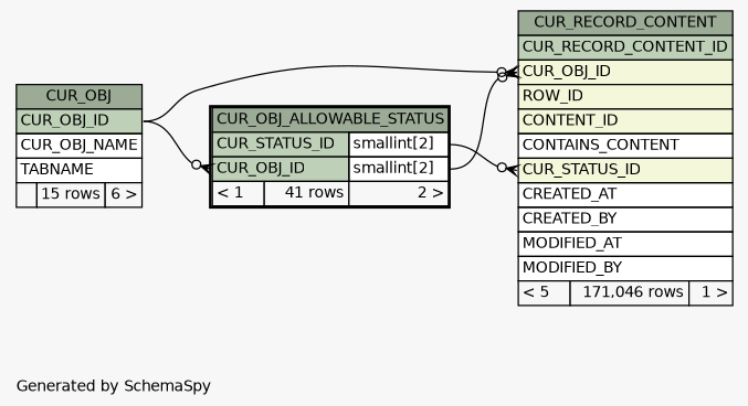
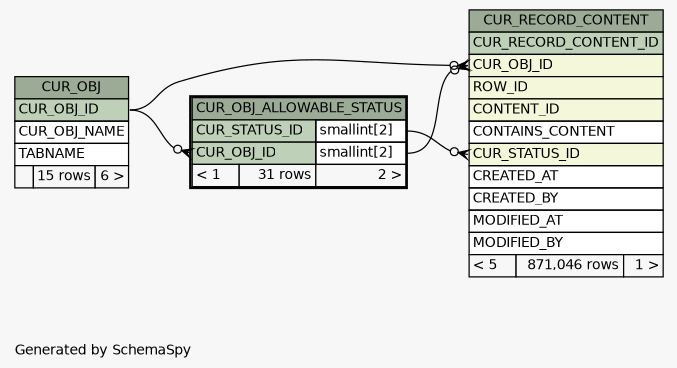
  digraph {
    bgcolor="#f7f7f7"
    fontname=Helvetica
    fontsize=11
    label="\nGenerated by SchemaSpy"
    labeljust=l
    nodesep=0.18
    rankdir=RL
    ranksep=0.46
    node [fontname=Helvetica fontsize=11 shape=plaintext]
    edge [arrowhead=none arrowsize=0.8 arrowtail=crowodot dir=back headport="CUR_OBJ_ID:e" tailport="CUR_OBJ_ID:w"]
-   n1 [label=<     <TABLE BORDER="2" CELLBORDER="1" CELLSPACING="0" BGCOLOR="#ffffff">       <TR><TD COLSPAN="3" BGCOLOR="#9bab96" ALIGN="CENTER">CUR_OBJ_ALLOWABLE_STATUS</TD></TR>       <TR><TD PORT="CUR_STATUS_ID" COLSPAN="2" BGCOLOR="#bed1b8" ALIGN="LEFT">CUR_STATUS_ID</TD><TD PORT="CUR_STATUS_ID.type" ALIGN="LEFT">smallint[2]</TD></TR>       <TR><TD PORT="CUR_OBJ_ID" COLSPAN="2" BGCOLOR="#bed1b8" ALIGN="LEFT">CUR_OBJ_ID</TD><TD PORT="CUR_OBJ_ID.type" ALIGN="LEFT">smallint[2]</TD></TR>       <TR><TD ALIGN="LEFT" BGCOLOR="#f7f7f7">&lt; 1</TD><TD ALIGN="RIGHT" BGCOLOR="#f7f7f7">41 rows</TD><TD ALIGN="RIGHT" BGCOLOR="#f7f7f7">2 &gt;</TD></TR>     </TABLE>>]
+   n1 [label=<     <TABLE BORDER="2" CELLBORDER="1" CELLSPACING="0" BGCOLOR="#ffffff">       <TR><TD COLSPAN="3" BGCOLOR="#9bab96" ALIGN="CENTER">CUR_OBJ_ALLOWABLE_STATUS</TD></TR>       <TR><TD PORT="CUR_STATUS_ID" COLSPAN="2" BGCOLOR="#bed1b8" ALIGN="LEFT">CUR_STATUS_ID</TD><TD PORT="CUR_STATUS_ID.type" ALIGN="LEFT">smallint[2]</TD></TR>       <TR><TD PORT="CUR_OBJ_ID" COLSPAN="2" BGCOLOR="#bed1b8" ALIGN="LEFT">CUR_OBJ_ID</TD><TD PORT="CUR_OBJ_ID.type" ALIGN="LEFT">smallint[2]</TD></TR>       <TR><TD ALIGN="LEFT" BGCOLOR="#f7f7f7">&lt; 1</TD><TD ALIGN="RIGHT" BGCOLOR="#f7f7f7">31 rows</TD><TD ALIGN="RIGHT" BGCOLOR="#f7f7f7">2 &gt;</TD></TR>     </TABLE>>]
    n2 [label=<     <TABLE BORDER="0" CELLBORDER="1" CELLSPACING="0" BGCOLOR="#ffffff">       <TR><TD COLSPAN="3" BGCOLOR="#9bab96" ALIGN="CENTER">CUR_OBJ</TD></TR>       <TR><TD PORT="CUR_OBJ_ID" COLSPAN="3" BGCOLOR="#bed1b8" ALIGN="LEFT">CUR_OBJ_ID</TD></TR>       <TR><TD PORT="CUR_OBJ_NAME" COLSPAN="3" ALIGN="LEFT">CUR_OBJ_NAME</TD></TR>       <TR><TD PORT="TABNAME" COLSPAN="3" ALIGN="LEFT">TABNAME</TD></TR>       <TR><TD ALIGN="LEFT" BGCOLOR="#f7f7f7">  </TD><TD ALIGN="RIGHT" BGCOLOR="#f7f7f7">15 rows</TD><TD ALIGN="RIGHT" BGCOLOR="#f7f7f7">6 &gt;</TD></TR>     </TABLE>>]
-   n3 [label=<     <TABLE BORDER="0" CELLBORDER="1" CELLSPACING="0" BGCOLOR="#ffffff">       <TR><TD COLSPAN="3" BGCOLOR="#9bab96" ALIGN="CENTER">CUR_RECORD_CONTENT</TD></TR>       <TR><TD PORT="CUR_RECORD_CONTENT_ID" COLSPAN="3" BGCOLOR="#bed1b8" ALIGN="LEFT">CUR_RECORD_CONTENT_ID</TD></TR>       <TR><TD PORT="CUR_OBJ_ID" COLSPAN="3" BGCOLOR="#f4f7da" ALIGN="LEFT">CUR_OBJ_ID</TD></TR>       <TR><TD PORT="ROW_ID" COLSPAN="3" BGCOLOR="#f4f7da" ALIGN="LEFT">ROW_ID</TD></TR>       <TR><TD PORT="CONTENT_ID" COLSPAN="3" BGCOLOR="#f4f7da" ALIGN="LEFT">CONTENT_ID</TD></TR>       <TR><TD PORT="CONTAINS_CONTENT" COLSPAN="3" ALIGN="LEFT">CONTAINS_CONTENT</TD></TR>       <TR><TD PORT="CUR_STATUS_ID" COLSPAN="3" BGCOLOR="#f4f7da" ALIGN="LEFT">CUR_STATUS_ID</TD></TR>       <TR><TD PORT="CREATED_AT" COLSPAN="3" ALIGN="LEFT">CREATED_AT</TD></TR>       <TR><TD PORT="CREATED_BY" COLSPAN="3" ALIGN="LEFT">CREATED_BY</TD></TR>       <TR><TD PORT="MODIFIED_AT" COLSPAN="3" ALIGN="LEFT">MODIFIED_AT</TD></TR>       <TR><TD PORT="MODIFIED_BY" COLSPAN="3" ALIGN="LEFT">MODIFIED_BY</TD></TR>       <TR><TD ALIGN="LEFT" BGCOLOR="#f7f7f7">&lt; 5</TD><TD ALIGN="RIGHT" BGCOLOR="#f7f7f7">171,046 rows</TD><TD ALIGN="RIGHT" BGCOLOR="#f7f7f7">1 &gt;</TD></TR>     </TABLE>>]
+   n3 [label=<     <TABLE BORDER="0" CELLBORDER="1" CELLSPACING="0" BGCOLOR="#ffffff">       <TR><TD COLSPAN="3" BGCOLOR="#9bab96" ALIGN="CENTER">CUR_RECORD_CONTENT</TD></TR>       <TR><TD PORT="CUR_RECORD_CONTENT_ID" COLSPAN="3" BGCOLOR="#bed1b8" ALIGN="LEFT">CUR_RECORD_CONTENT_ID</TD></TR>       <TR><TD PORT="CUR_OBJ_ID" COLSPAN="3" BGCOLOR="#f4f7da" ALIGN="LEFT">CUR_OBJ_ID</TD></TR>       <TR><TD PORT="ROW_ID" COLSPAN="3" BGCOLOR="#f4f7da" ALIGN="LEFT">ROW_ID</TD></TR>       <TR><TD PORT="CONTENT_ID" COLSPAN="3" BGCOLOR="#f4f7da" ALIGN="LEFT">CONTENT_ID</TD></TR>       <TR><TD PORT="CONTAINS_CONTENT" COLSPAN="3" ALIGN="LEFT">CONTAINS_CONTENT</TD></TR>       <TR><TD PORT="CUR_STATUS_ID" COLSPAN="3" BGCOLOR="#f4f7da" ALIGN="LEFT">CUR_STATUS_ID</TD></TR>       <TR><TD PORT="CREATED_AT" COLSPAN="3" ALIGN="LEFT">CREATED_AT</TD></TR>       <TR><TD PORT="CREATED_BY" COLSPAN="3" ALIGN="LEFT">CREATED_BY</TD></TR>       <TR><TD PORT="MODIFIED_AT" COLSPAN="3" ALIGN="LEFT">MODIFIED_AT</TD></TR>       <TR><TD PORT="MODIFIED_BY" COLSPAN="3" ALIGN="LEFT">MODIFIED_BY</TD></TR>       <TR><TD ALIGN="LEFT" BGCOLOR="#f7f7f7">&lt; 5</TD><TD ALIGN="RIGHT" BGCOLOR="#f7f7f7">871,046 rows</TD><TD ALIGN="RIGHT" BGCOLOR="#f7f7f7">1 &gt;</TD></TR>     </TABLE>>]
    n1 -> n2
    n3 -> n1 [headport="CUR_OBJ_ID.type:e"]
    n3 -> n1 [headport="CUR_STATUS_ID.type:e" tailport="CUR_STATUS_ID:w"]
    n3 -> n2
  }
